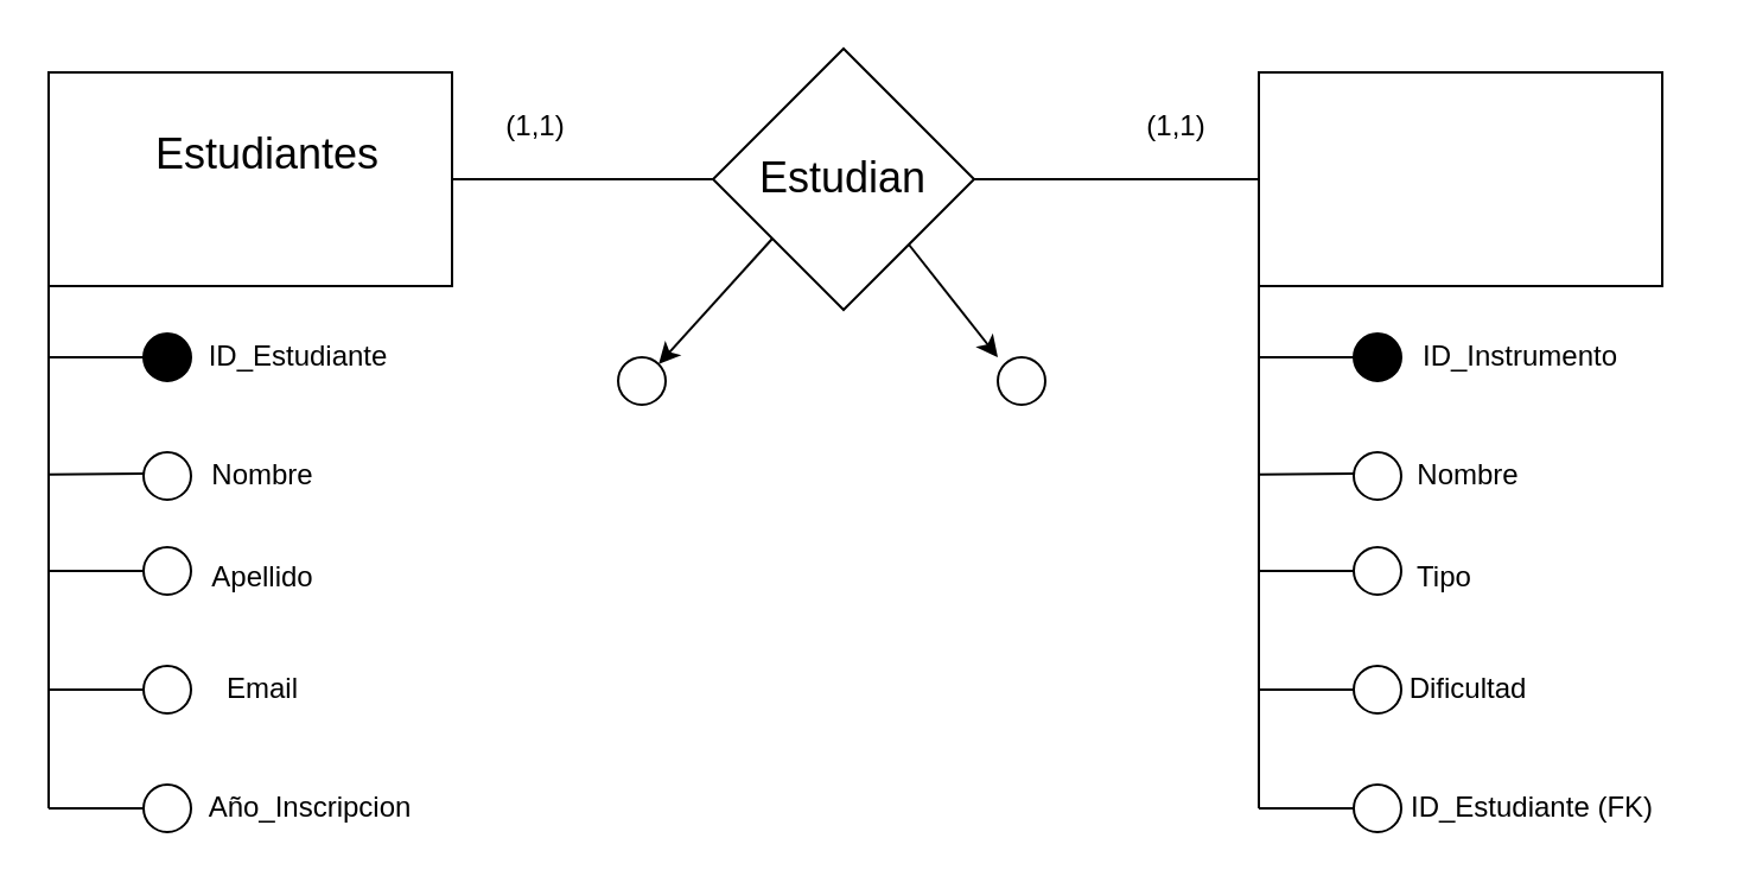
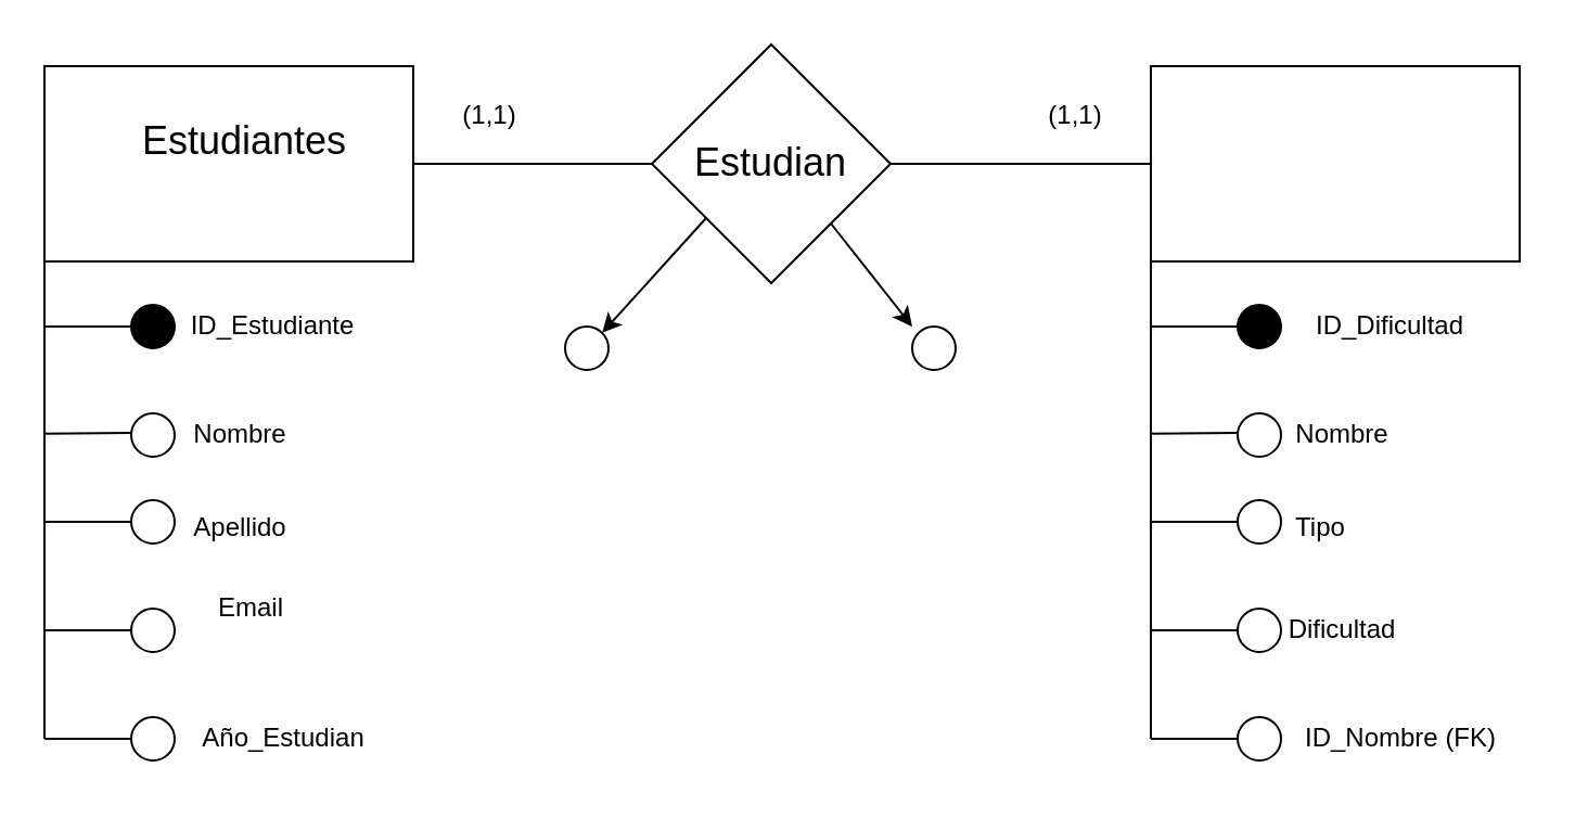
  <mxCell id="0" />
  <mxCell id="1" parent="0" />
  <mxCell id="2" value="" style="rounded=0;whiteSpace=wrap;html=1;" vertex="1" parent="1"><mxGeometry x="20" y="30" width="170" height="90" as="geometry" /></mxCell>
  <mxCell id="3" value="" style="endArrow=none;html=1;rounded=0;exitX=0;exitY=1;exitDx=0;exitDy=0;" edge="1" parent="1" source="2"><mxGeometry width="50" height="50" relative="1" as="geometry"><mxPoint x="370" y="170" as="sourcePoint" /><mxPoint x="20" y="340" as="targetPoint" /><Array as="points" /></mxGeometry></mxCell>
  <mxCell id="4" value="" style="endArrow=none;html=1;rounded=0;" edge="1" parent="1"><mxGeometry width="50" height="50" relative="1" as="geometry"><mxPoint x="20" y="150" as="sourcePoint" /><mxPoint x="60" y="150" as="targetPoint" /></mxGeometry></mxCell>
  <mxCell id="5" value="" style="endArrow=none;html=1;rounded=0;" edge="1" parent="1"><mxGeometry width="50" height="50" relative="1" as="geometry"><mxPoint x="20" y="199.41" as="sourcePoint" /><mxPoint x="60" y="199" as="targetPoint" /></mxGeometry></mxCell>
  <mxCell id="6" value="" style="endArrow=none;html=1;rounded=0;" edge="1" parent="1"><mxGeometry width="50" height="50" relative="1" as="geometry"><mxPoint x="20" y="290" as="sourcePoint" /><mxPoint x="60" y="290" as="targetPoint" /></mxGeometry></mxCell>
  <mxCell id="7" value="" style="endArrow=none;html=1;rounded=0;" edge="1" parent="1"><mxGeometry width="50" height="50" relative="1" as="geometry"><mxPoint x="20" y="340" as="sourcePoint" /><mxPoint x="60" y="340" as="targetPoint" /></mxGeometry></mxCell>
  <mxCell id="8" value="" style="endArrow=none;html=1;rounded=0;" edge="1" parent="1" target="9"><mxGeometry width="50" height="50" relative="1" as="geometry"><mxPoint x="20" y="240" as="sourcePoint" /><mxPoint x="60" y="240" as="targetPoint" /></mxGeometry></mxCell>
  <mxCell id="9" value="" style="ellipse;whiteSpace=wrap;html=1;aspect=fixed;" vertex="1" parent="1"><mxGeometry x="60" y="230" width="20" height="20" as="geometry" /></mxCell>
  <mxCell id="10" value="" style="ellipse;whiteSpace=wrap;html=1;aspect=fixed;fillColor=#000000;" vertex="1" parent="1"><mxGeometry x="60" y="140" width="20" height="20" as="geometry" /></mxCell>
  <mxCell id="11" value="" style="ellipse;whiteSpace=wrap;html=1;aspect=fixed;" vertex="1" parent="1"><mxGeometry x="60" y="190" width="20" height="20" as="geometry" /></mxCell>
  <mxCell id="12" value="" style="ellipse;whiteSpace=wrap;html=1;aspect=fixed;" vertex="1" parent="1"><mxGeometry x="60" y="330" width="20" height="20" as="geometry" /></mxCell>
  <mxCell id="13" value="" style="ellipse;whiteSpace=wrap;html=1;aspect=fixed;" vertex="1" parent="1"><mxGeometry x="60" y="280" width="20" height="20" as="geometry" /></mxCell>
  <mxCell id="14" value="&lt;font style=&quot;font-size: 18px;&quot;&gt;Estudiantes&lt;/font&gt;" style="text;html=1;align=center;verticalAlign=middle;whiteSpace=wrap;rounded=0;" vertex="1" parent="1"><mxGeometry x="80" y="50" width="65" height="30" as="geometry" /></mxCell>
  <mxCell id="15" value="" style="rhombus;whiteSpace=wrap;html=1;" vertex="1" parent="1"><mxGeometry x="300" y="20" width="110" height="110" as="geometry" /></mxCell>
  <mxCell id="16" value="&lt;span style=&quot;font-size: 18px;&quot;&gt;Estudian&lt;/span&gt;" style="text;html=1;align=center;verticalAlign=middle;whiteSpace=wrap;rounded=0;" vertex="1" parent="1"><mxGeometry x="325" y="60" width="60" height="30" as="geometry" /></mxCell>
  <mxCell id="17" value="" style="endArrow=classic;html=1;rounded=0;entryX=1;entryY=0;entryDx=0;entryDy=0;" edge="1" parent="1" target="19"><mxGeometry width="50" height="50" relative="1" as="geometry"><mxPoint x="325" y="100" as="sourcePoint" /><mxPoint x="280" y="150" as="targetPoint" /></mxGeometry></mxCell>
  <mxCell id="18" value="" style="endArrow=none;html=1;rounded=0;entryX=0;entryY=0.5;entryDx=0;entryDy=0;exitX=1;exitY=0.5;exitDx=0;exitDy=0;" edge="1" parent="1" source="2" target="15"><mxGeometry width="50" height="50" relative="1" as="geometry"><mxPoint x="190" y="80" as="sourcePoint" /><mxPoint x="240" y="30" as="targetPoint" /></mxGeometry></mxCell>
  <mxCell id="19" value="" style="ellipse;whiteSpace=wrap;html=1;aspect=fixed;" vertex="1" parent="1"><mxGeometry x="260" y="150" width="20" height="20" as="geometry" /></mxCell>
  <mxCell id="20" value="" style="endArrow=none;html=1;rounded=0;exitX=1;exitY=0.5;exitDx=0;exitDy=0;entryX=0;entryY=0.5;entryDx=0;entryDy=0;" edge="1" parent="1" source="15"><mxGeometry width="50" height="50" relative="1" as="geometry"><mxPoint x="470" y="230" as="sourcePoint" /><mxPoint x="530" y="75" as="targetPoint" /></mxGeometry></mxCell>
  <mxCell id="21" value="" style="endArrow=classic;html=1;rounded=0;exitX=1;exitY=1;exitDx=0;exitDy=0;" edge="1" parent="1" source="15"><mxGeometry width="50" height="50" relative="1" as="geometry"><mxPoint x="380" y="210" as="sourcePoint" /><mxPoint x="420" y="150" as="targetPoint" /></mxGeometry></mxCell>
  <mxCell id="22" value="" style="ellipse;whiteSpace=wrap;html=1;aspect=fixed;" vertex="1" parent="1"><mxGeometry x="420" y="150" width="20" height="20" as="geometry" /></mxCell>
  <mxCell id="23" value="" style="rounded=0;whiteSpace=wrap;html=1;" vertex="1" parent="1"><mxGeometry x="530" y="30" width="170" height="90" as="geometry" /></mxCell>
  <mxCell id="24" value="" style="endArrow=none;html=1;rounded=0;exitX=0;exitY=1;exitDx=0;exitDy=0;" edge="1" source="23" parent="1"><mxGeometry width="50" height="50" relative="1" as="geometry"><mxPoint x="880" y="170" as="sourcePoint" /><mxPoint x="530" y="340" as="targetPoint" /><Array as="points" /></mxGeometry></mxCell>
  <mxCell id="25" value="" style="endArrow=none;html=1;rounded=0;" edge="1" parent="1"><mxGeometry width="50" height="50" relative="1" as="geometry"><mxPoint x="530" y="150" as="sourcePoint" /><mxPoint x="570" y="150" as="targetPoint" /></mxGeometry></mxCell>
  <mxCell id="26" value="" style="endArrow=none;html=1;rounded=0;" edge="1" parent="1"><mxGeometry width="50" height="50" relative="1" as="geometry"><mxPoint x="530" y="199.41" as="sourcePoint" /><mxPoint x="570" y="199" as="targetPoint" /></mxGeometry></mxCell>
  <mxCell id="27" value="" style="endArrow=none;html=1;rounded=0;" edge="1" parent="1"><mxGeometry width="50" height="50" relative="1" as="geometry"><mxPoint x="530" y="290" as="sourcePoint" /><mxPoint x="570" y="290" as="targetPoint" /></mxGeometry></mxCell>
  <mxCell id="28" value="" style="endArrow=none;html=1;rounded=0;" edge="1" parent="1"><mxGeometry width="50" height="50" relative="1" as="geometry"><mxPoint x="530" y="340" as="sourcePoint" /><mxPoint x="570" y="340" as="targetPoint" /></mxGeometry></mxCell>
  <mxCell id="29" value="" style="endArrow=none;html=1;rounded=0;" edge="1" target="30" parent="1"><mxGeometry width="50" height="50" relative="1" as="geometry"><mxPoint x="530" y="240" as="sourcePoint" /><mxPoint x="570" y="240" as="targetPoint" /></mxGeometry></mxCell>
  <mxCell id="30" value="" style="ellipse;whiteSpace=wrap;html=1;aspect=fixed;" vertex="1" parent="1"><mxGeometry x="570" y="230" width="20" height="20" as="geometry" /></mxCell>
  <mxCell id="31" value="" style="ellipse;whiteSpace=wrap;html=1;aspect=fixed;fillColor=#000000;" vertex="1" parent="1"><mxGeometry x="570" y="140" width="20" height="20" as="geometry" /></mxCell>
  <mxCell id="32" value="" style="ellipse;whiteSpace=wrap;html=1;aspect=fixed;" vertex="1" parent="1"><mxGeometry x="570" y="190" width="20" height="20" as="geometry" /></mxCell>
  <mxCell id="33" value="" style="ellipse;whiteSpace=wrap;html=1;aspect=fixed;" vertex="1" parent="1"><mxGeometry x="570" y="330" width="20" height="20" as="geometry" /></mxCell>
  <mxCell id="34" value="" style="ellipse;whiteSpace=wrap;html=1;aspect=fixed;" vertex="1" parent="1"><mxGeometry x="570" y="280" width="20" height="20" as="geometry" /></mxCell>
  <mxCell id="35" value="ID_Estudiante" style="text;html=1;align=center;verticalAlign=middle;resizable=0;points=[];autosize=1;strokeColor=none;fillColor=none;" vertex="1" parent="1"><mxGeometry x="75" y="135" width="100" height="30" as="geometry" /></mxCell>
  <mxCell id="36" value="Nombre" style="text;html=1;align=center;verticalAlign=middle;resizable=0;points=[];autosize=1;strokeColor=none;fillColor=none;" vertex="1" parent="1"><mxGeometry x="75" y="185" width="70" height="30" as="geometry" /></mxCell>
  <mxCell id="37" value="Apellido" style="text;html=1;align=center;verticalAlign=middle;resizable=0;points=[];autosize=1;strokeColor=none;fillColor=none;" vertex="1" parent="1"><mxGeometry x="75" y="228" width="70" height="30" as="geometry" /></mxCell>
- <mxCell id="38" value="Email" style="text;html=1;align=center;verticalAlign=middle;resizable=0;points=[];autosize=1;strokeColor=none;fillColor=none;" vertex="1" parent="1"><mxGeometry x="85" y="275" width="50" height="30" as="geometry" /></mxCell>
- <mxCell id="39" value="Año_Inscripcion" style="text;html=1;align=center;verticalAlign=middle;resizable=0;points=[];autosize=1;strokeColor=none;fillColor=none;" vertex="1" parent="1"><mxGeometry x="75" y="325" width="110" height="30" as="geometry" /></mxCell>
- <mxCell id="40" value="ID_Instrumento" style="text;html=1;align=center;verticalAlign=middle;resizable=0;points=[];autosize=1;strokeColor=none;fillColor=none;" vertex="1" parent="1"><mxGeometry x="585" y="135" width="110" height="30" as="geometry" /></mxCell>
+ <mxCell id="38" value="Email" style="text;html=1;align=center;verticalAlign=middle;resizable=0;points=[];autosize=1;strokeColor=none;fillColor=none;" vertex="1" parent="1"><mxGeometry x="90" y="265" width="50" height="30" as="geometry" /></mxCell>
+ <mxCell id="39" value="Año_Estudian" style="text;html=1;align=center;verticalAlign=middle;resizable=0;points=[];autosize=1;strokeColor=none;fillColor=none;" vertex="1" parent="1"><mxGeometry x="75" y="325" width="110" height="30" as="geometry" /></mxCell>
+ <mxCell id="40" value="ID_Dificultad" style="text;html=1;align=center;verticalAlign=middle;resizable=0;points=[];autosize=1;strokeColor=none;fillColor=none;" vertex="1" parent="1"><mxGeometry x="585" y="135" width="110" height="30" as="geometry" /></mxCell>
  <mxCell id="41" value="Nombre" style="text;html=1;align=center;verticalAlign=middle;resizable=0;points=[];autosize=1;strokeColor=none;fillColor=none;" vertex="1" parent="1"><mxGeometry x="582.5" y="185" width="70" height="30" as="geometry" /></mxCell>
  <mxCell id="42" value="Tipo" style="text;html=1;align=center;verticalAlign=middle;resizable=0;points=[];autosize=1;strokeColor=none;fillColor=none;" vertex="1" parent="1"><mxGeometry x="582.5" y="228" width="50" height="30" as="geometry" /></mxCell>
  <mxCell id="43" value="Dificultad" style="text;html=1;align=center;verticalAlign=middle;resizable=0;points=[];autosize=1;strokeColor=none;fillColor=none;" vertex="1" parent="1"><mxGeometry x="582.5" y="275" width="70" height="30" as="geometry" /></mxCell>
- <mxCell id="44" value="ID_Estudiante (FK)" style="text;html=1;align=center;verticalAlign=middle;resizable=0;points=[];autosize=1;strokeColor=none;fillColor=none;" vertex="1" parent="1"><mxGeometry x="580" y="325" width="130" height="30" as="geometry" /></mxCell>
+ <mxCell id="44" value="ID_Nombre (FK)" style="text;html=1;align=center;verticalAlign=middle;resizable=0;points=[];autosize=1;strokeColor=none;fillColor=none;" vertex="1" parent="1"><mxGeometry x="580" y="325" width="130" height="30" as="geometry" /></mxCell>
  <mxCell id="45" value="(1,1)" style="text;html=1;align=center;verticalAlign=middle;resizable=0;points=[];autosize=1;strokeColor=none;fillColor=none;" vertex="1" parent="1"><mxGeometry x="200" y="38" width="50" height="30" as="geometry" /></mxCell>
  <mxCell id="46" value="(1,1)" style="text;html=1;align=center;verticalAlign=middle;resizable=0;points=[];autosize=1;strokeColor=none;fillColor=none;" vertex="1" parent="1"><mxGeometry x="470" y="38" width="50" height="30" as="geometry" /></mxCell>
